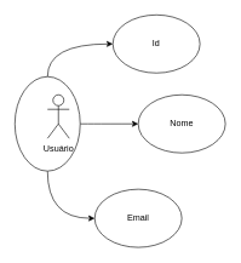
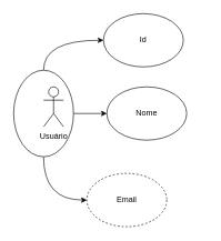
  <mxCell id="0" />
  <mxCell id="1" parent="0" />
  <mxCell id="2" style="edgeStyle=orthogonalEdgeStyle;rounded=0;orthogonalLoop=1;jettySize=auto;html=1;exitX=0;exitY=0.5;exitDx=0;exitDy=0;entryX=0;entryY=0.5;entryDx=0;entryDy=0;elbow=vertical;curved=1;" parent="1" source="5" target="7" edge="1"><mxGeometry relative="1" as="geometry" /></mxCell>
  <mxCell id="3" style="edgeStyle=orthogonalEdgeStyle;rounded=0;orthogonalLoop=1;jettySize=auto;html=1;exitX=0.5;exitY=0;exitDx=0;exitDy=0;entryX=0;entryY=0.5;entryDx=0;entryDy=0;curved=1;" parent="1" source="5" target="8" edge="1"><mxGeometry relative="1" as="geometry" /></mxCell>
  <mxCell id="4" style="edgeStyle=orthogonalEdgeStyle;rounded=0;orthogonalLoop=1;jettySize=auto;html=1;exitX=1;exitY=0.5;exitDx=0;exitDy=0;entryX=0;entryY=0.5;entryDx=0;entryDy=0;curved=1;" parent="1" source="5" target="9" edge="1"><mxGeometry relative="1" as="geometry" /></mxCell>
  <mxCell id="5" value="" style="ellipse;whiteSpace=wrap;html=1;direction=south;" parent="1" vertex="1"><mxGeometry x="20" y="105" width="90" height="130" as="geometry" /></mxCell>
  <mxCell id="6" value="Usuário" style="shape=umlActor;verticalLabelPosition=bottom;verticalAlign=top;html=1;outlineConnect=0;" parent="1" vertex="1"><mxGeometry x="65" y="130" width="30" height="60" as="geometry" /></mxCell>
  <mxCell id="7" value="Id" style="ellipse;whiteSpace=wrap;html=1;" parent="1" vertex="1"><mxGeometry x="155" y="20" width="120" height="80" as="geometry" /></mxCell>
- <mxCell id="8" value="Nome" style="ellipse;whiteSpace=wrap;html=1;" parent="1" vertex="1"><mxGeometry x="190" y="130" width="120" height="80" as="geometry" /></mxCell>
- <mxCell id="9" value="Email" style="ellipse;whiteSpace=wrap;html=1;" parent="1" vertex="1"><mxGeometry x="130" y="260" width="120" height="80" as="geometry" /></mxCell>
+ <mxCell id="8" value="Nome" style="ellipse;whiteSpace=wrap;html=1;" parent="1" vertex="1"><mxGeometry x="160" y="130" width="120" height="80" as="geometry" /></mxCell>
+ <mxCell id="9" value="Email" style="ellipse;whiteSpace=wrap;html=1;dashed=1;" parent="1" vertex="1"><mxGeometry x="130" y="260" width="120" height="80" as="geometry" /></mxCell>
